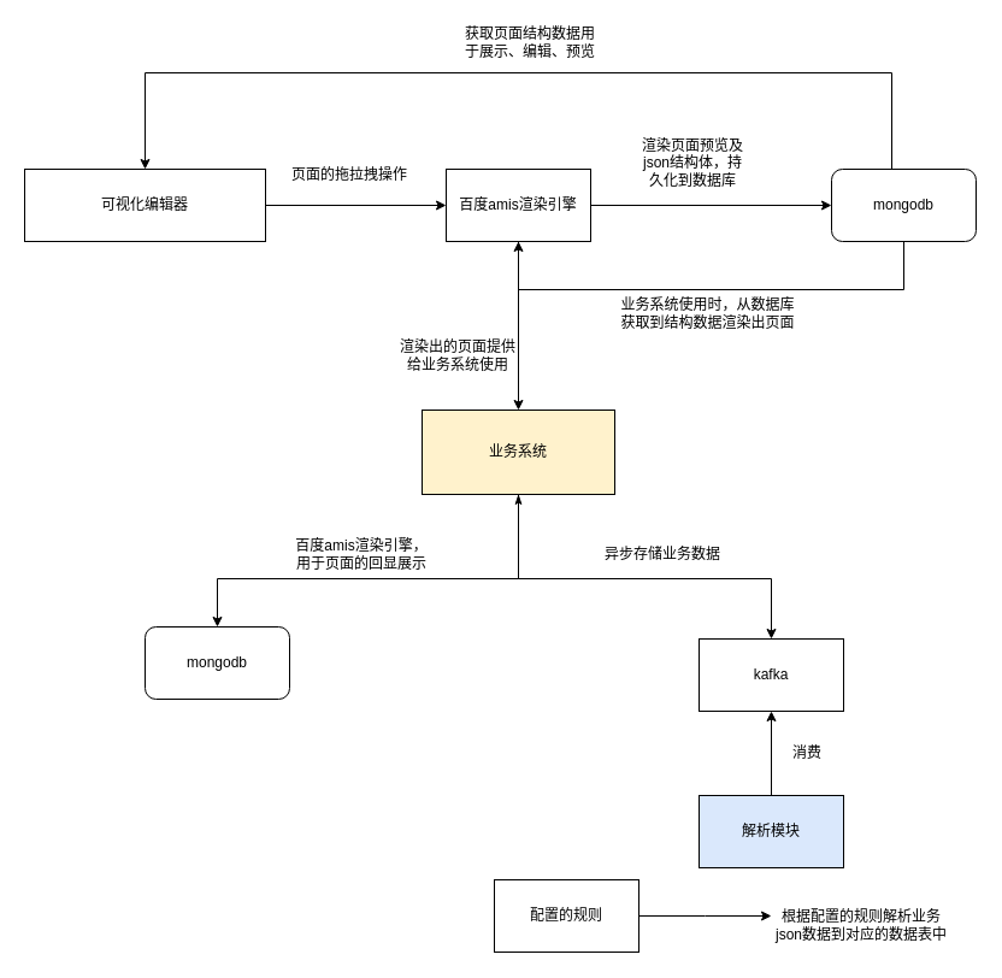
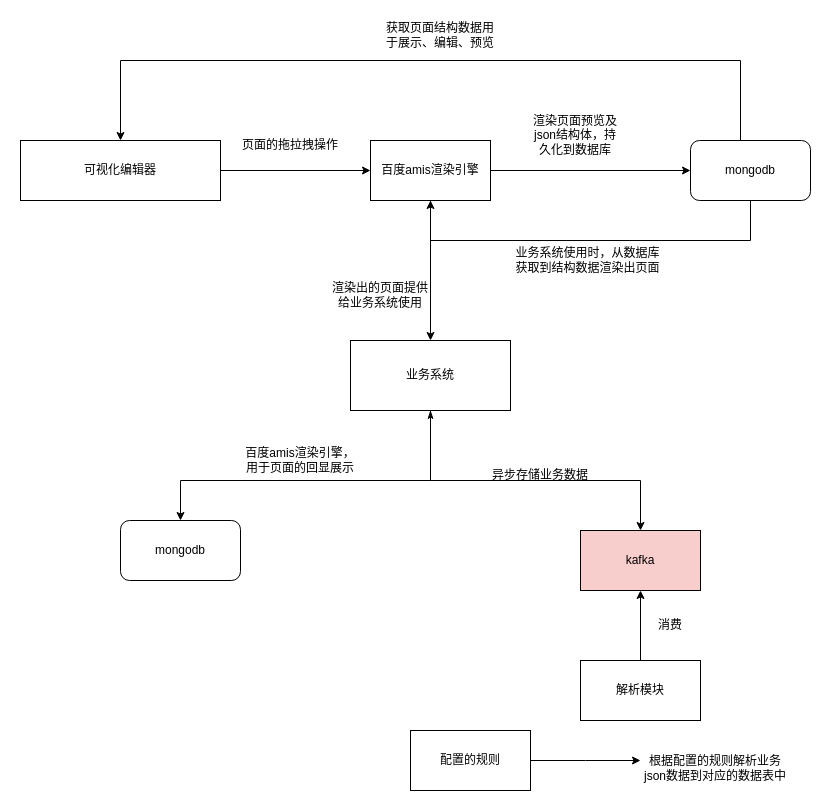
  <mxCell id="0" />
  <mxCell id="1" parent="0" />
  <mxCell id="2" style="edgeStyle=orthogonalEdgeStyle;rounded=0;orthogonalLoop=1;jettySize=auto;html=1;entryX=0;entryY=0.5;entryDx=0;entryDy=0;" edge="1" parent="1" source="4" target="12"><mxGeometry relative="1" as="geometry"><mxPoint x="680" y="170" as="targetPoint" /></mxGeometry></mxCell>
  <mxCell id="3" style="edgeStyle=orthogonalEdgeStyle;rounded=0;orthogonalLoop=1;jettySize=auto;html=1;" edge="1" parent="1" source="4" target="7"><mxGeometry relative="1" as="geometry" /></mxCell>
  <mxCell id="4" value="百度amis渲染引擎" style="rounded=0;whiteSpace=wrap;html=1;" vertex="1" parent="1"><mxGeometry x="370" y="140" width="120" height="60" as="geometry" /></mxCell>
  <mxCell id="5" style="edgeStyle=orthogonalEdgeStyle;rounded=0;orthogonalLoop=1;jettySize=auto;html=1;entryX=0.5;entryY=0;entryDx=0;entryDy=0;startArrow=classicThin;startFill=1;" edge="1" parent="1" source="7" target="18"><mxGeometry relative="1" as="geometry"><Array as="points"><mxPoint x="430" y="480" /><mxPoint x="180" y="480" /></Array></mxGeometry></mxCell>
  <mxCell id="6" style="edgeStyle=orthogonalEdgeStyle;rounded=0;orthogonalLoop=1;jettySize=auto;html=1;" edge="1" parent="1"><mxGeometry relative="1" as="geometry"><mxPoint x="430" y="410" as="sourcePoint" /><mxPoint x="640" y="530" as="targetPoint" /><Array as="points"><mxPoint x="430" y="480" /><mxPoint x="640" y="480" /></Array></mxGeometry></mxCell>
- <mxCell id="7" value="业务系统" style="rounded=0;whiteSpace=wrap;html=1;fillColor=#fff2cc;" vertex="1" parent="1"><mxGeometry x="350" y="340" width="160" height="70" as="geometry" /></mxCell>
+ <mxCell id="7" value="业务系统" style="rounded=0;whiteSpace=wrap;html=1;" vertex="1" parent="1"><mxGeometry x="350" y="340" width="160" height="70" as="geometry" /></mxCell>
  <mxCell id="8" style="edgeStyle=orthogonalEdgeStyle;rounded=0;orthogonalLoop=1;jettySize=auto;html=1;entryX=0;entryY=0.5;entryDx=0;entryDy=0;" edge="1" parent="1" source="9" target="4"><mxGeometry relative="1" as="geometry" /></mxCell>
  <mxCell id="9" value="可视化编辑器" style="rounded=0;whiteSpace=wrap;html=1;" vertex="1" parent="1"><mxGeometry x="20" y="140" width="200" height="60" as="geometry" /></mxCell>
  <mxCell id="10" style="edgeStyle=orthogonalEdgeStyle;rounded=0;orthogonalLoop=1;jettySize=auto;html=1;entryX=0.5;entryY=1;entryDx=0;entryDy=0;" edge="1" parent="1" source="12" target="4"><mxGeometry relative="1" as="geometry"><Array as="points"><mxPoint x="750" y="240" /><mxPoint x="430" y="240" /></Array></mxGeometry></mxCell>
  <mxCell id="11" style="edgeStyle=orthogonalEdgeStyle;rounded=0;orthogonalLoop=1;jettySize=auto;html=1;entryX=0.5;entryY=0;entryDx=0;entryDy=0;startArrow=none;startFill=0;" edge="1" parent="1" source="12" target="9"><mxGeometry relative="1" as="geometry"><Array as="points"><mxPoint x="740" y="60" /><mxPoint x="120" y="60" /></Array></mxGeometry></mxCell>
  <mxCell id="12" value="mongodb" style="rounded=1;whiteSpace=wrap;html=1;" vertex="1" parent="1"><mxGeometry x="690" y="140" width="120" height="60" as="geometry" /></mxCell>
  <mxCell id="13" value="页面的拖拉拽操作" style="text;html=1;strokeColor=none;fillColor=none;align=center;verticalAlign=middle;whiteSpace=wrap;rounded=0;" vertex="1" parent="1"><mxGeometry x="230" y="130" width="120" height="30" as="geometry" /></mxCell>
  <mxCell id="14" value="百度amis渲染引擎，&lt;br&gt;用于页面的回显展示" style="text;html=1;strokeColor=none;fillColor=none;align=center;verticalAlign=middle;whiteSpace=wrap;rounded=0;" vertex="1" parent="1"><mxGeometry x="220" y="440" width="160" height="40" as="geometry" /></mxCell>
  <mxCell id="15" value="渲染页面预览及json结构体，持久化到数据库" style="text;html=1;strokeColor=none;fillColor=none;align=center;verticalAlign=middle;whiteSpace=wrap;rounded=0;" vertex="1" parent="1"><mxGeometry x="530" y="120" width="90" height="30" as="geometry" /></mxCell>
  <mxCell id="16" value="业务系统使用时，从数据库获取到结构数据渲染出页面" style="text;html=1;strokeColor=none;fillColor=none;align=center;verticalAlign=middle;whiteSpace=wrap;rounded=0;" vertex="1" parent="1"><mxGeometry x="510" y="250" width="155" height="20" as="geometry" /></mxCell>
  <mxCell id="17" value="渲染出的页面提供给业务系统使用" style="text;html=1;strokeColor=none;fillColor=none;align=center;verticalAlign=middle;whiteSpace=wrap;rounded=0;" vertex="1" parent="1"><mxGeometry x="330" y="280" width="100" height="30" as="geometry" /></mxCell>
  <mxCell id="18" value="mongodb" style="rounded=1;whiteSpace=wrap;html=1;" vertex="1" parent="1"><mxGeometry x="120" y="520" width="120" height="60" as="geometry" /></mxCell>
- <mxCell id="19" value="异步存储业务数据" style="text;html=1;strokeColor=none;fillColor=none;align=center;verticalAlign=middle;whiteSpace=wrap;rounded=0;" vertex="1" parent="1"><mxGeometry x="470" y="440" width="160" height="40" as="geometry" /></mxCell>
- <mxCell id="20" value="kafka" style="rounded=0;whiteSpace=wrap;html=1;" vertex="1" parent="1"><mxGeometry x="580" y="530" width="120" height="60" as="geometry" /></mxCell>
+ <mxCell id="19" value="异步存储业务数据" style="text;html=1;strokeColor=none;fillColor=none;align=center;verticalAlign=middle;whiteSpace=wrap;rounded=0;" vertex="1" parent="1"><mxGeometry x="460" y="455" width="160" height="40" as="geometry" /></mxCell>
+ <mxCell id="20" value="kafka" style="rounded=0;whiteSpace=wrap;html=1;fillColor=#f8cecc;" vertex="1" parent="1"><mxGeometry x="580" y="530" width="120" height="60" as="geometry" /></mxCell>
  <mxCell id="21" style="edgeStyle=orthogonalEdgeStyle;rounded=0;orthogonalLoop=1;jettySize=auto;html=1;entryX=0.5;entryY=1;entryDx=0;entryDy=0;" edge="1" parent="1" source="22" target="20"><mxGeometry relative="1" as="geometry" /></mxCell>
- <mxCell id="22" value="解析模块" style="rounded=0;whiteSpace=wrap;html=1;fillColor=#dae8fc;" vertex="1" parent="1"><mxGeometry x="580" y="660" width="120" height="60" as="geometry" /></mxCell>
+ <mxCell id="22" value="解析模块" style="rounded=0;whiteSpace=wrap;html=1;" vertex="1" parent="1"><mxGeometry x="580" y="660" width="120" height="60" as="geometry" /></mxCell>
  <mxCell id="23" value="消费" style="text;html=1;strokeColor=none;fillColor=none;align=center;verticalAlign=middle;whiteSpace=wrap;rounded=0;" vertex="1" parent="1"><mxGeometry x="640" y="610" width="60" height="30" as="geometry" /></mxCell>
  <mxCell id="24" style="edgeStyle=orthogonalEdgeStyle;rounded=0;orthogonalLoop=1;jettySize=auto;html=1;" edge="1" parent="1" source="25"><mxGeometry relative="1" as="geometry"><mxPoint x="640" y="760" as="targetPoint" /></mxGeometry></mxCell>
  <mxCell id="25" value="配置的规则" style="rounded=0;whiteSpace=wrap;html=1;" vertex="1" parent="1"><mxGeometry x="410" y="730" width="120" height="60" as="geometry" /></mxCell>
  <mxCell id="26" value="根据配置的规则解析业务json数据到对应的数据表中" style="text;html=1;strokeColor=none;fillColor=none;align=center;verticalAlign=middle;whiteSpace=wrap;rounded=0;" vertex="1" parent="1"><mxGeometry x="640" y="745" width="150" height="45" as="geometry" /></mxCell>
  <mxCell id="27" value="获取页面结构数据用于展示、编辑、预览" style="text;html=1;strokeColor=none;fillColor=none;align=center;verticalAlign=middle;whiteSpace=wrap;rounded=0;" vertex="1" parent="1"><mxGeometry x="380" y="20" width="120" height="30" as="geometry" /></mxCell>
